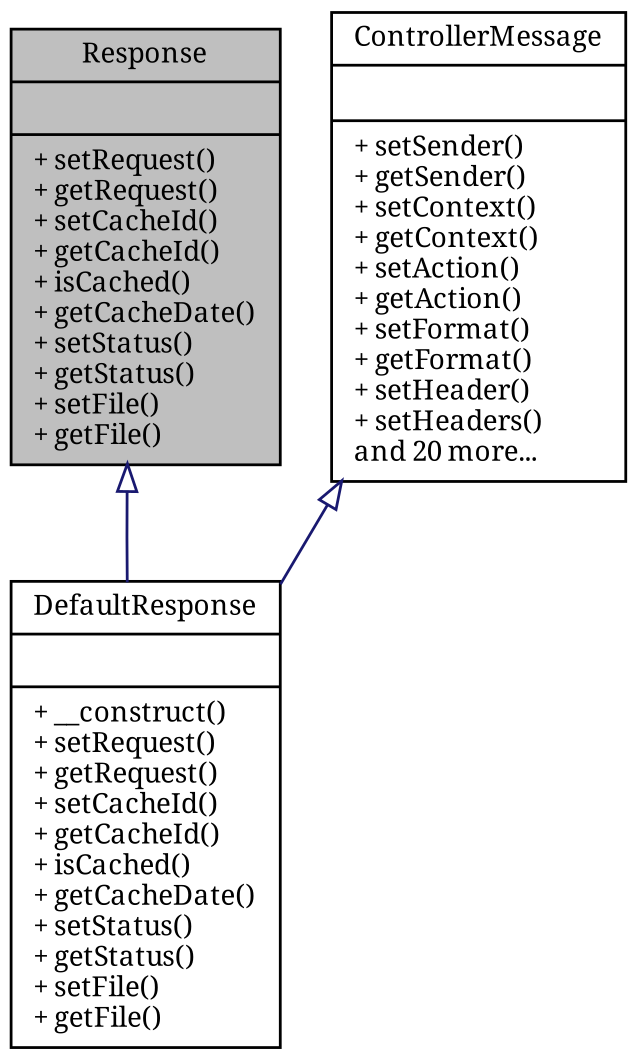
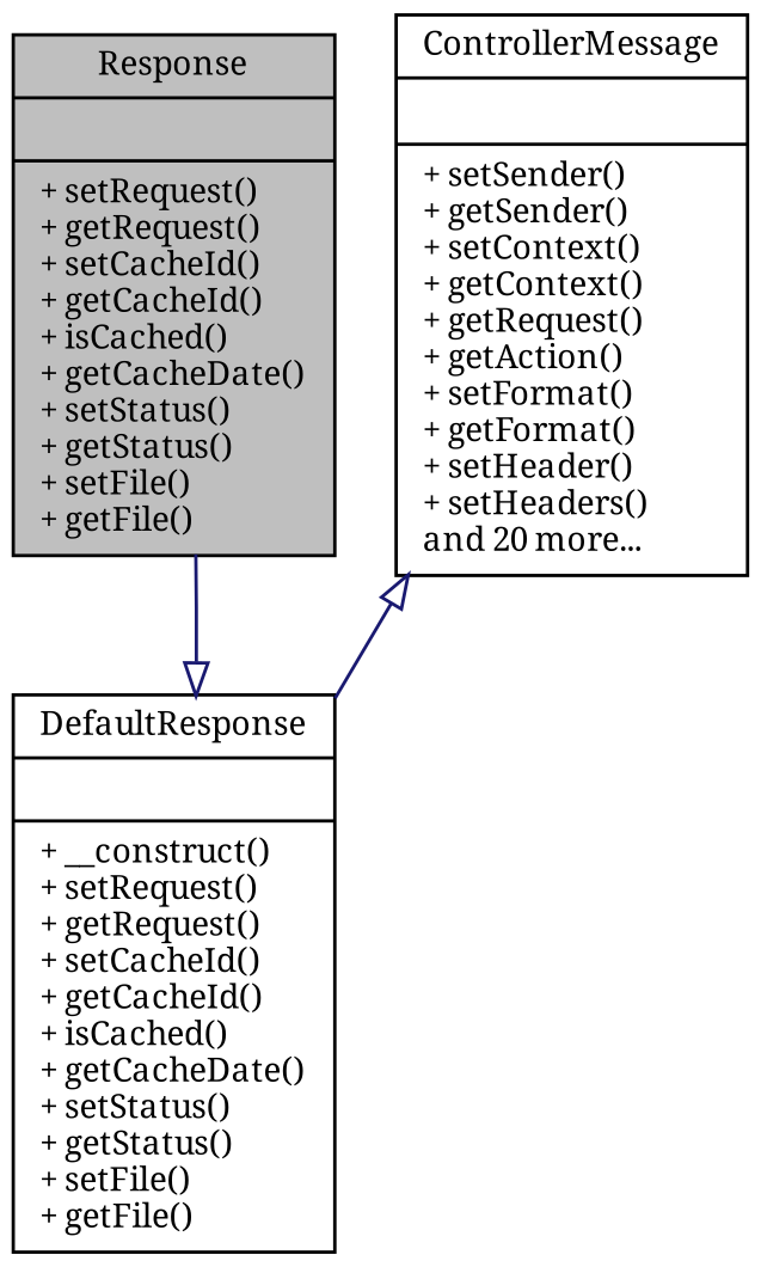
  digraph {
    fontname="Noto Serif"
    node [color=black fillcolor=white fontname="Noto Serif" fontsize=10 shape=record style=filled]
    edge [arrowtail=onormal color=midnightblue dir=back fontname="Noto Serif" fontsize=10 labelfontname=Helvetica labelfontsize=10 style=solid]
    n1 [fillcolor=grey75 fontcolor=black height=0.2 label="{Response\n||+ setRequest()\l+ getRequest()\l+ setCacheId()\l+ getCacheId()\l+ isCached()\l+ getCacheDate()\l+ setStatus()\l+ getStatus()\l+ setFile()\l+ getFile()\l}" width=0.4]
    n2 [height=0.2 label="{DefaultResponse\n||+ __construct()\l+ setRequest()\l+ getRequest()\l+ setCacheId()\l+ getCacheId()\l+ isCached()\l+ getCacheDate()\l+ setStatus()\l+ getStatus()\l+ setFile()\l+ getFile()\l}" width=0.4]
-   n3 [height=0.2 label="{ControllerMessage\n||+ setSender()\l+ getSender()\l+ setContext()\l+ getContext()\l+ setAction()\l+ getAction()\l+ setFormat()\l+ getFormat()\l+ setHeader()\l+ setHeaders()\land 20 more...\l}" width=0.4]
-   n1 -> n2
+   n3 [height=0.2 label="{ControllerMessage\n||+ setSender()\l+ getSender()\l+ setContext()\l+ getContext()\l+ getRequest()\l+ getAction()\l+ setFormat()\l+ getFormat()\l+ setHeader()\l+ setHeaders()\land 20 more...\l}" width=0.4]
+   n2 -> n1
    n3 -> n2
  }
